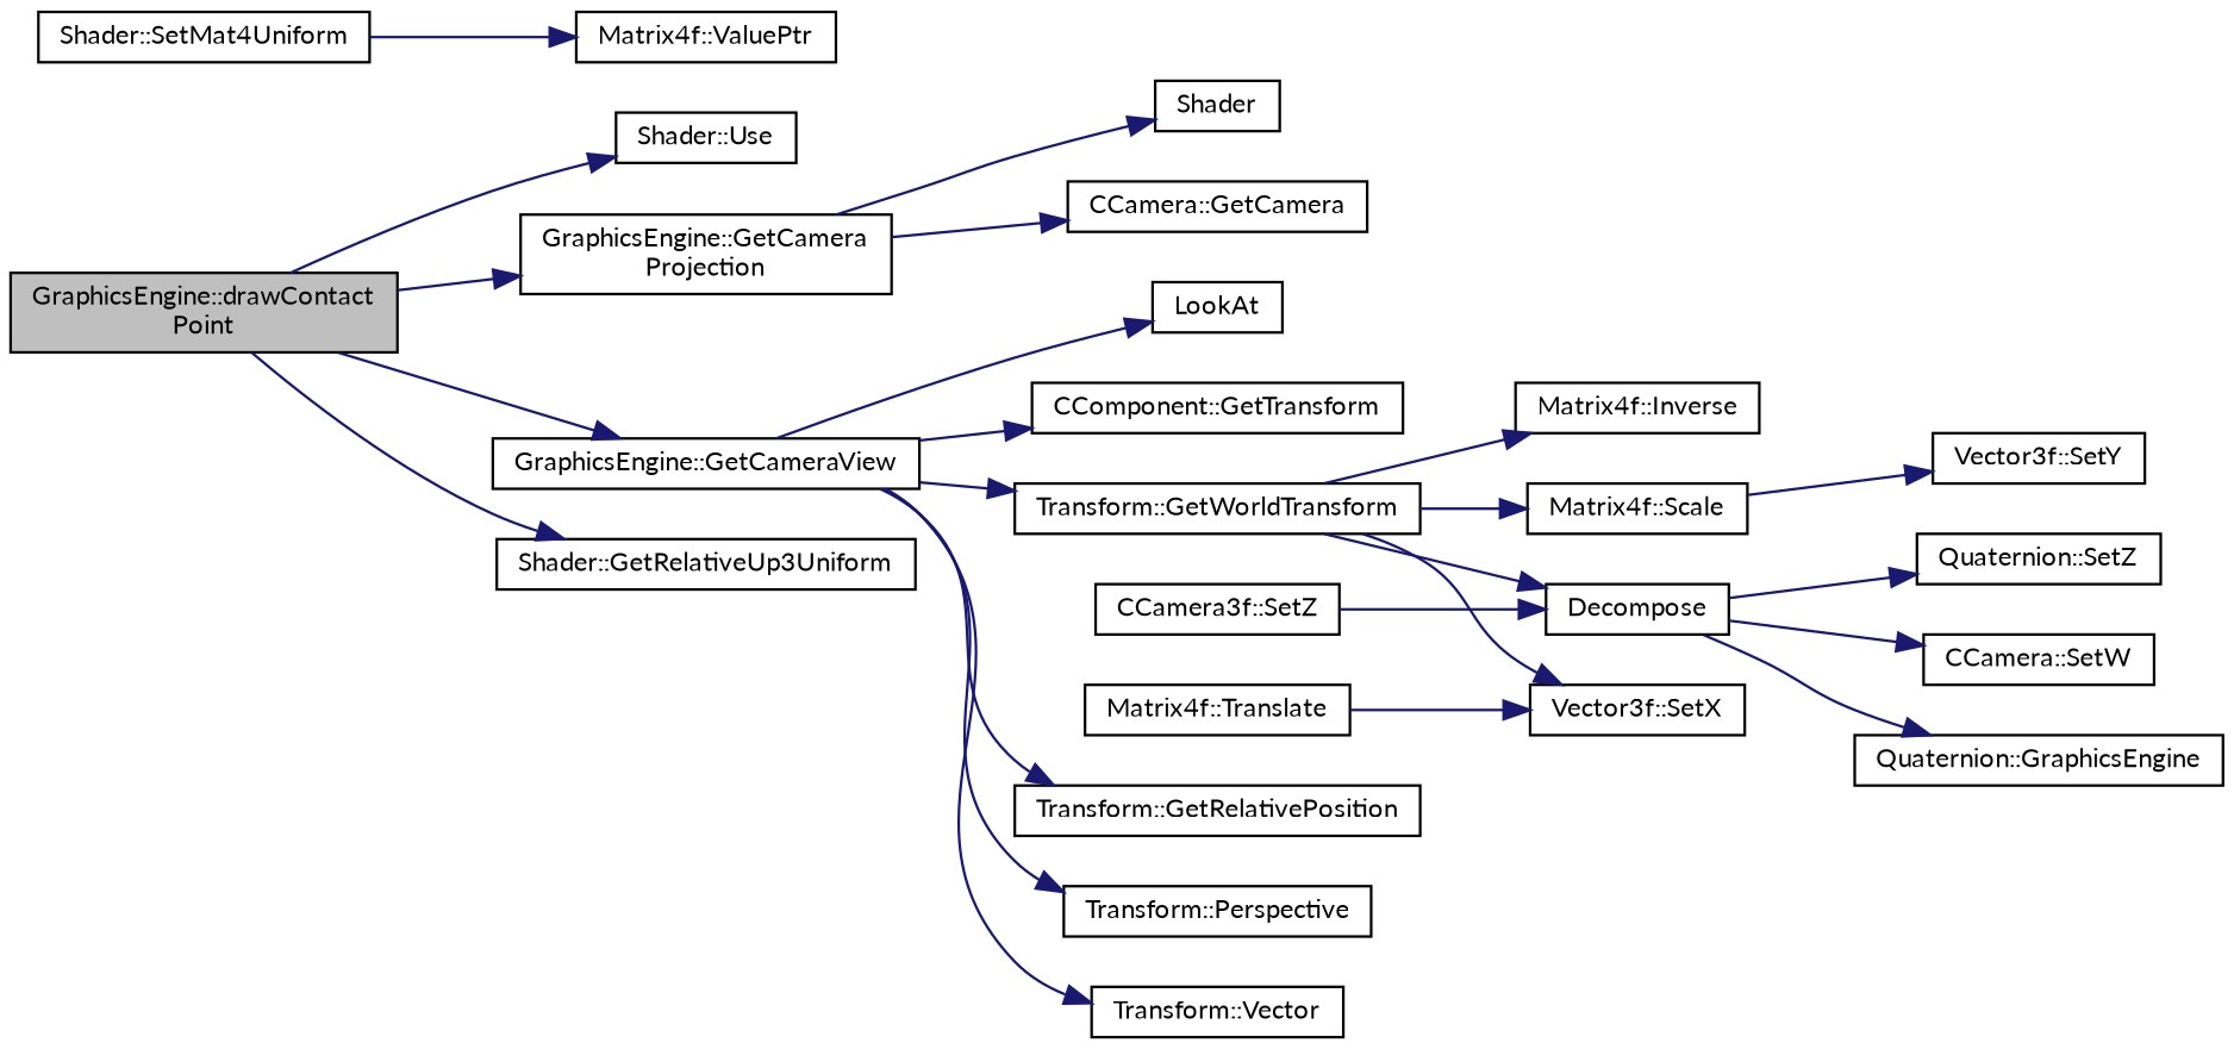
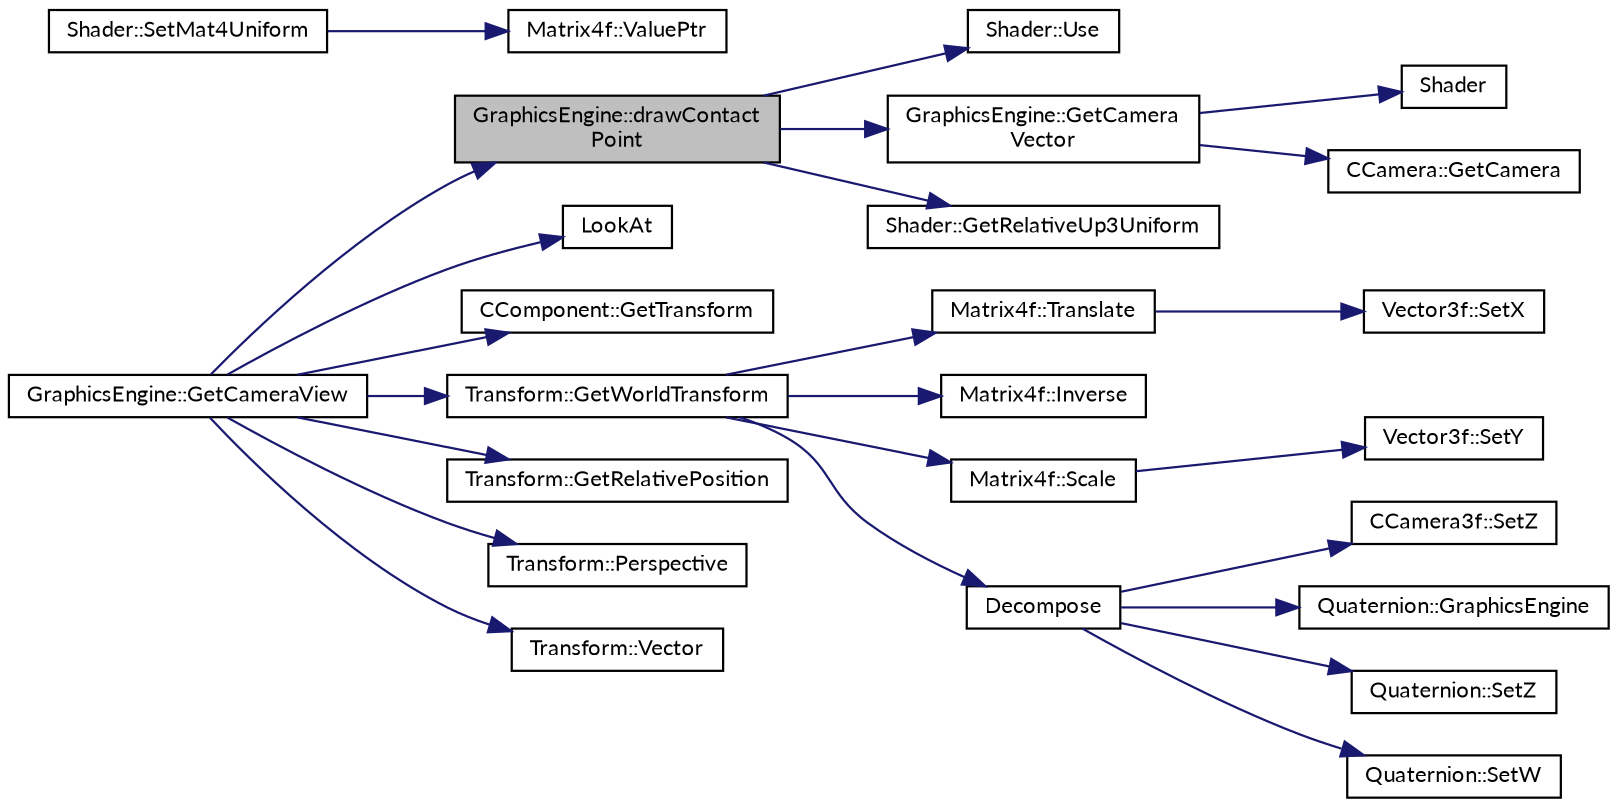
  digraph {
    fontname=Lato
    rankdir=LR
    node [color=black fillcolor=white fontname=Lato fontsize=10 shape=record style=filled]
    edge [color=midnightblue fontname=Lato fontsize=10 labelfontname=Helvetica labelfontsize=10 style=solid]
    n1 [fillcolor=grey75 fontcolor=black height=0.2 label="GraphicsEngine::drawContact\lPoint" width=0.4]
    n2 [height=0.2 label="Shader::Use" width=0.4]
-   n3 [height=0.2 label="GraphicsEngine::GetCamera\lProjection" width=0.4]
+   n3 [height=0.2 label="GraphicsEngine::GetCamera\lVector" width=0.4]
    n4 [height=0.2 label="GraphicsEngine::GetCameraView" width=0.4]
    n5 [height=0.2 label="Shader::GetRelativeUp3Uniform" width=0.4]
    n6 [height=0.2 label="Shader::SetMat4Uniform" width=0.4]
    n7 [height=0.2 label="Matrix4f::ValuePtr" width=0.4]
    n8 [height=0.2 label=Shader width=0.4]
    n9 [height=0.2 label="CCamera::GetCamera" width=0.4]
    n10 [height=0.2 label=LookAt width=0.4]
    n11 [height=0.2 label="CComponent::GetTransform" width=0.4]
    n12 [height=0.2 label="Transform::GetWorldTransform" width=0.4]
    n13 [height=0.2 label="Transform::GetRelativePosition" width=0.4]
    n14 [height=0.2 label="Transform::Perspective" width=0.4]
    n15 [height=0.2 label="Transform::Vector" width=0.4]
    n16 [height=0.2 label="Matrix4f::Translate" width=0.4]
    n17 [height=0.2 label="Matrix4f::Inverse" width=0.4]
    n18 [height=0.2 label="Matrix4f::Scale" width=0.4]
    n19 [height=0.2 label=Decompose width=0.4]
    n20 [height=0.2 label="Vector3f::SetX" width=0.4]
    n21 [height=0.2 label="Vector3f::SetY" width=0.4]
    n22 [height=0.2 label="CCamera3f::SetZ" width=0.4]
    n23 [height=0.2 label="Quaternion::GraphicsEngine" width=0.4]
    n24 [height=0.2 label="Quaternion::SetZ" width=0.4]
-   n25 [height=0.2 label="CCamera::SetW" width=0.4]
+   n25 [height=0.2 label="Quaternion::SetW" width=0.4]
    n1 -> n2
    n1 -> n3
-   n1 -> n4
+   n4 -> n1
    n1 -> n5
    n3 -> n8
    n3 -> n9
    n4 -> n10
    n4 -> n11
    n4 -> n12
    n4 -> n13
    n4 -> n14
    n4 -> n15
    n6 -> n7
-   n12 -> n20
+   n12 -> n16
    n12 -> n17
    n12 -> n18
    n12 -> n19
    n16 -> n20
    n18 -> n21
-   n22 -> n19
+   n19 -> n22
    n19 -> n23
    n19 -> n24
    n19 -> n25
  }
